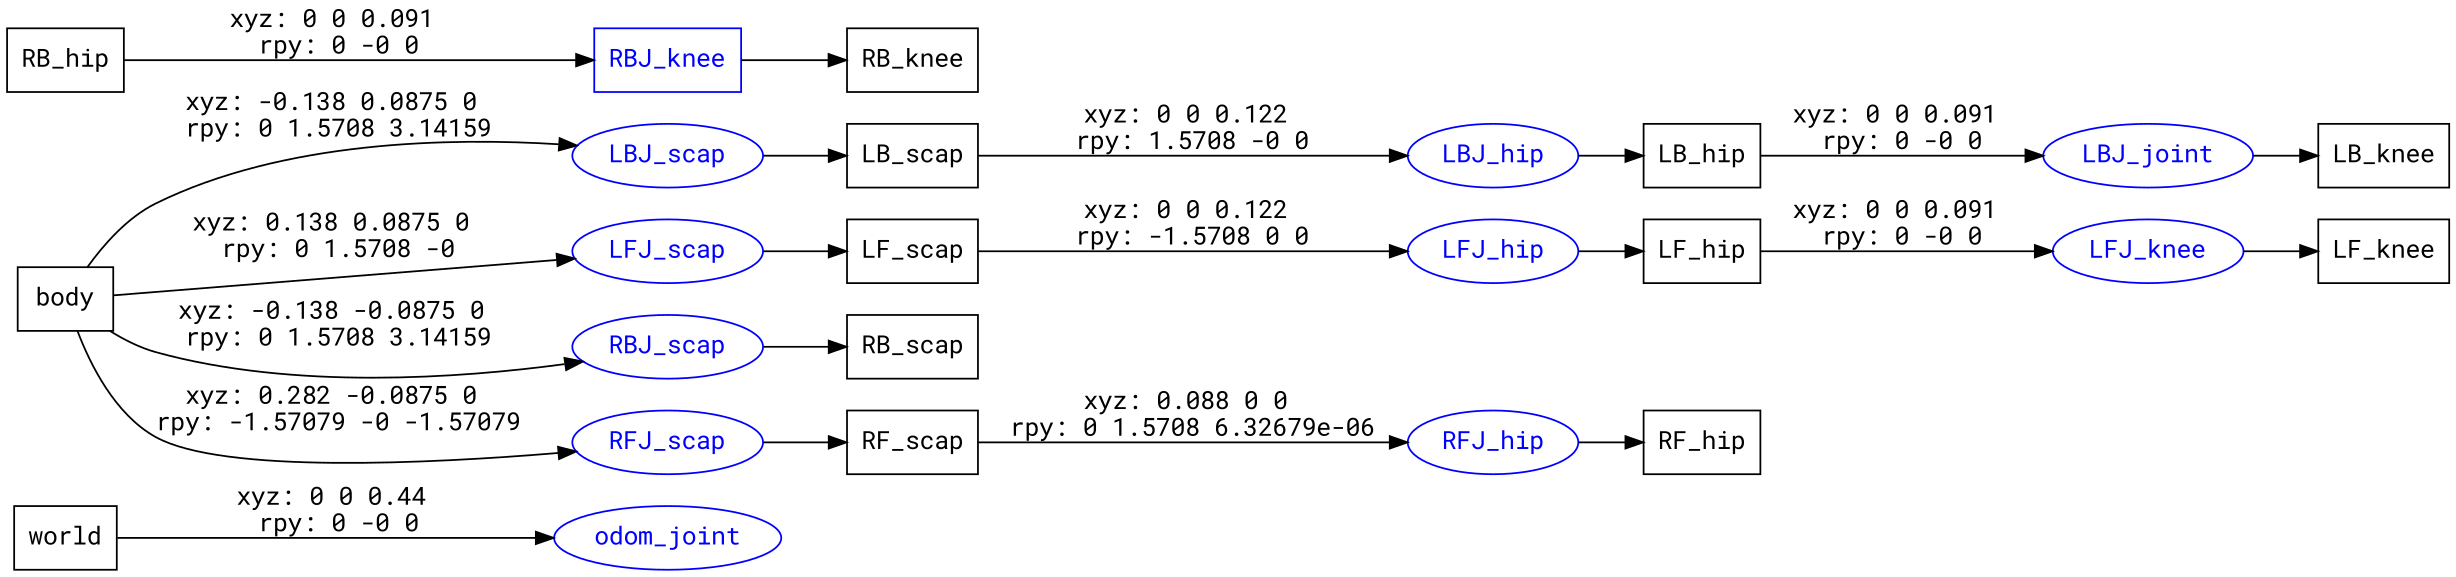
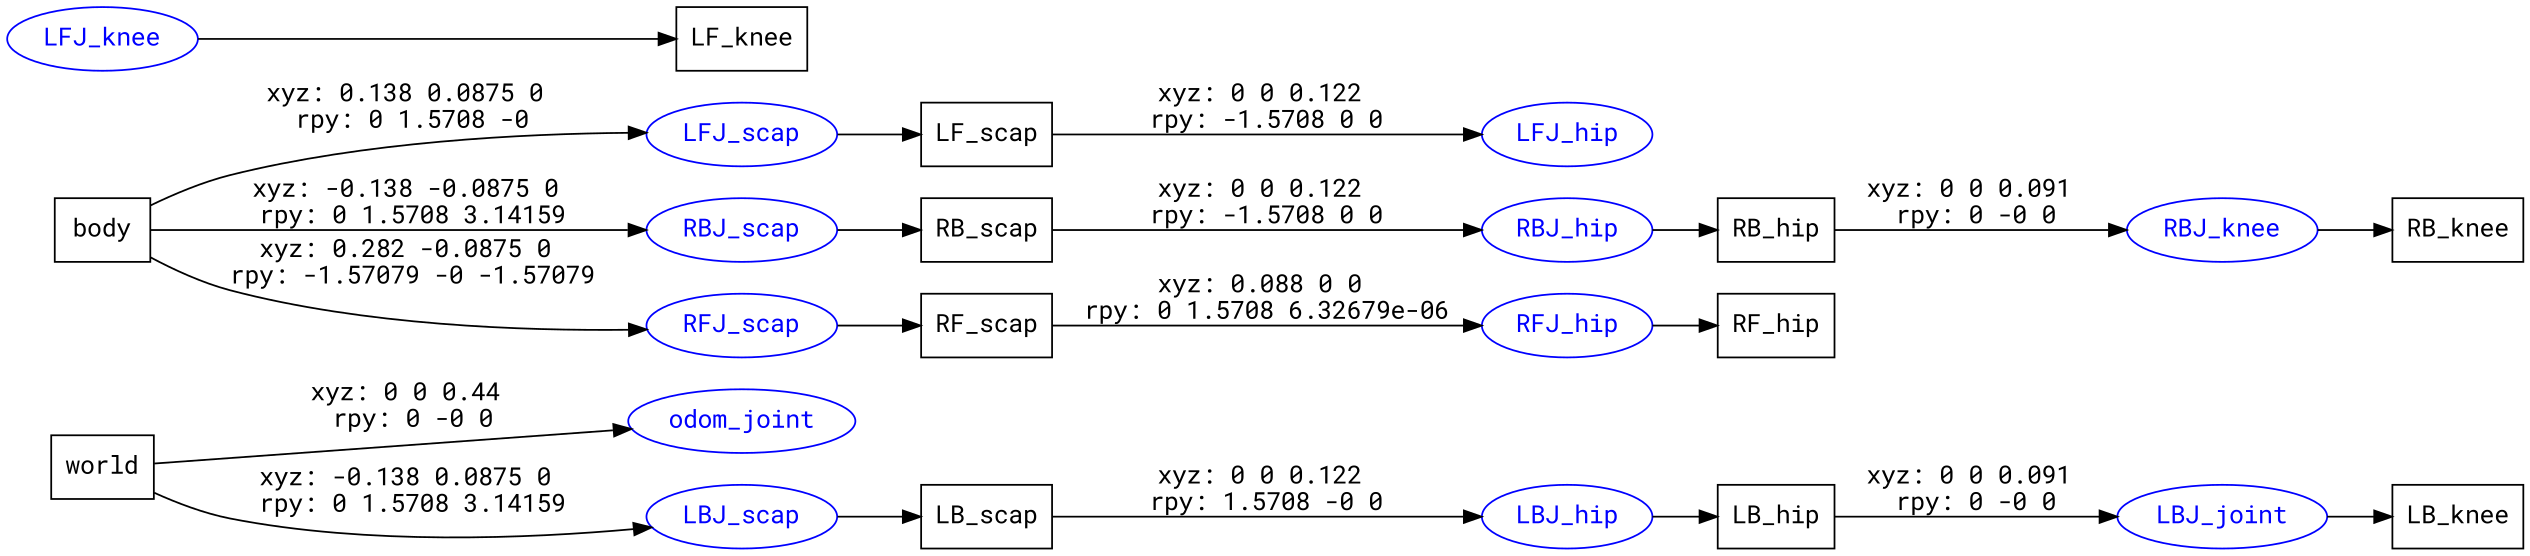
  digraph {
    fontname="Roboto Mono"
    rankdir=LR
    node [fontname="Roboto Mono" shape=box]
    edge [fontname="Roboto Mono"]
    n1 [label=world]
    odom_joint [color=blue fontcolor=blue shape=ellipse]
    n3 [label=body]
    LBJ_scap [color=blue fontcolor=blue shape=ellipse]
    LFJ_scap [color=blue fontcolor=blue shape=ellipse]
    RBJ_scap [color=blue fontcolor=blue shape=ellipse]
    RFJ_scap [color=blue fontcolor=blue shape=ellipse]
    n8 [label=LB_scap]
    n9 [label=LF_scap]
    n10 [label=RB_scap]
    n11 [label=RF_scap]
    LBJ_hip [color=blue fontcolor=blue shape=ellipse]
    n13 [label=LB_hip]
    n14 [color=blue fontcolor=blue label=LBJ_joint shape=ellipse]
    n15 [label=LB_knee]
    LFJ_hip [color=blue fontcolor=blue shape=ellipse]
-   n17 [label=LF_hip]
    LFJ_knee [color=blue fontcolor=blue shape=ellipse]
    n19 [label=LF_knee]
+   RBJ_hip [color=blue fontcolor=blue shape=ellipse]
    n21 [label=RB_hip]
-   RBJ_knee [color=blue fontcolor=blue]
+   RBJ_knee [color=blue fontcolor=blue shape=ellipse]
    n23 [label=RB_knee]
    RFJ_hip [color=blue fontcolor=blue shape=ellipse]
    n25 [label=RF_hip]
    n1 -> odom_joint [label="xyz: 0 0 0.44 \nrpy: 0 -0 0"]
-   n3 -> LBJ_scap [label="xyz: -0.138 0.0875 0 \nrpy: 0 1.5708 3.14159"]
+   n1 -> LBJ_scap [label="xyz: -0.138 0.0875 0 \nrpy: 0 1.5708 3.14159"]
    n3 -> LFJ_scap [label="xyz: 0.138 0.0875 0 \nrpy: 0 1.5708 -0"]
    n3 -> RBJ_scap [label="xyz: -0.138 -0.0875 0 \nrpy: 0 1.5708 3.14159"]
    n3 -> RFJ_scap [label="xyz: 0.282 -0.0875 0 \nrpy: -1.57079 -0 -1.57079"]
    LBJ_scap -> n8
    LFJ_scap -> n9
    RBJ_scap -> n10
    RFJ_scap -> n11
    n8 -> LBJ_hip [label="xyz: 0 0 0.122 \nrpy: 1.5708 -0 0"]
    n9 -> LFJ_hip [label="xyz: 0 0 0.122 \nrpy: -1.5708 0 0"]
+   n10 -> RBJ_hip [label="xyz: 0 0 0.122 \nrpy: -1.5708 0 0"]
    n11 -> RFJ_hip [label="xyz: 0.088 0 0 \nrpy: 0 1.5708 6.32679e-06"]
    LBJ_hip -> n13
    n13 -> n14 [label="xyz: 0 0 0.091 \nrpy: 0 -0 0"]
    n14 -> n15
-   LFJ_hip -> n17
-   n17 -> LFJ_knee [label="xyz: 0 0 0.091 \nrpy: 0 -0 0"]
    LFJ_knee -> n19
+   RBJ_hip -> n21
    n21 -> RBJ_knee [label="xyz: 0 0 0.091 \nrpy: 0 -0 0"]
    RBJ_knee -> n23
    RFJ_hip -> n25
  }
